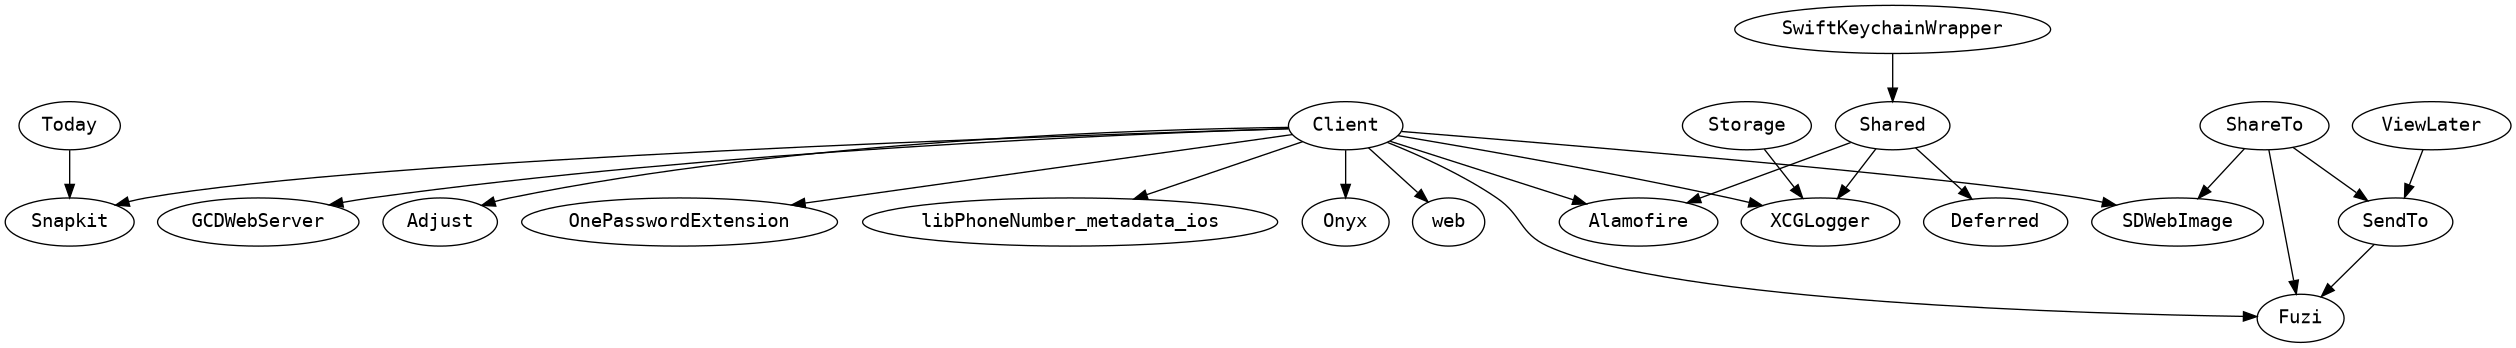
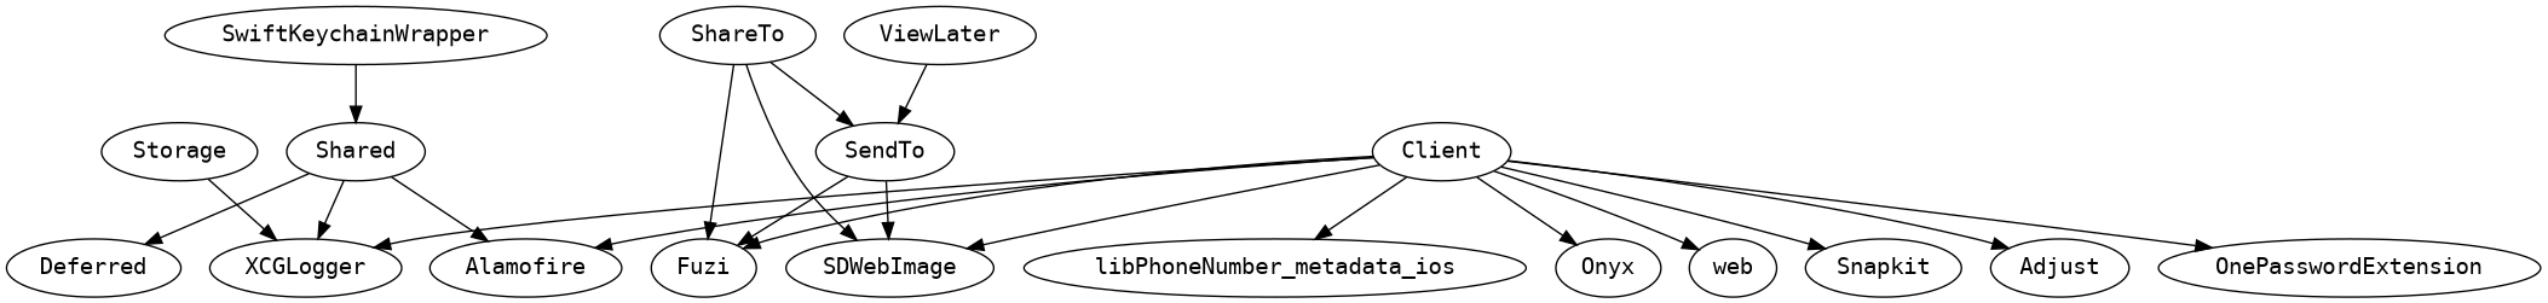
  digraph {
    fontname="DejaVu Sans Mono"
    node [fontname="DejaVu Sans Mono"]
    edge [fontname="DejaVu Sans Mono"]
    Client
    Alamofire
    Snapkit
    SDWebImage
-   GCDWebServer
    Adjust
    OnePasswordExtension
    n8 [label=libPhoneNumber_metadata_ios]
    XCGLogger
    Fuzi
    Onyx
    n12 [label=web]
    ShareTo
    SendTo
    Shared
    Deferred
    SwiftKeychainWrapper
-   Today
    ViewLater
    Storage
    Client -> Alamofire
    Client -> Snapkit
    Client -> SDWebImage
-   Client -> GCDWebServer
    Client -> Adjust
    Client -> OnePasswordExtension
    Client -> n8
    Client -> XCGLogger
    Client -> Fuzi
    Client -> Onyx
    Client -> n12
    ShareTo -> SDWebImage
    ShareTo -> Fuzi
    ShareTo -> SendTo
+   SendTo -> SDWebImage
    SendTo -> Fuzi
    Shared -> Alamofire
    Shared -> XCGLogger
    Shared -> Deferred
    SwiftKeychainWrapper -> Shared
-   Today -> Snapkit
    ViewLater -> SendTo
    Storage -> XCGLogger
  }
